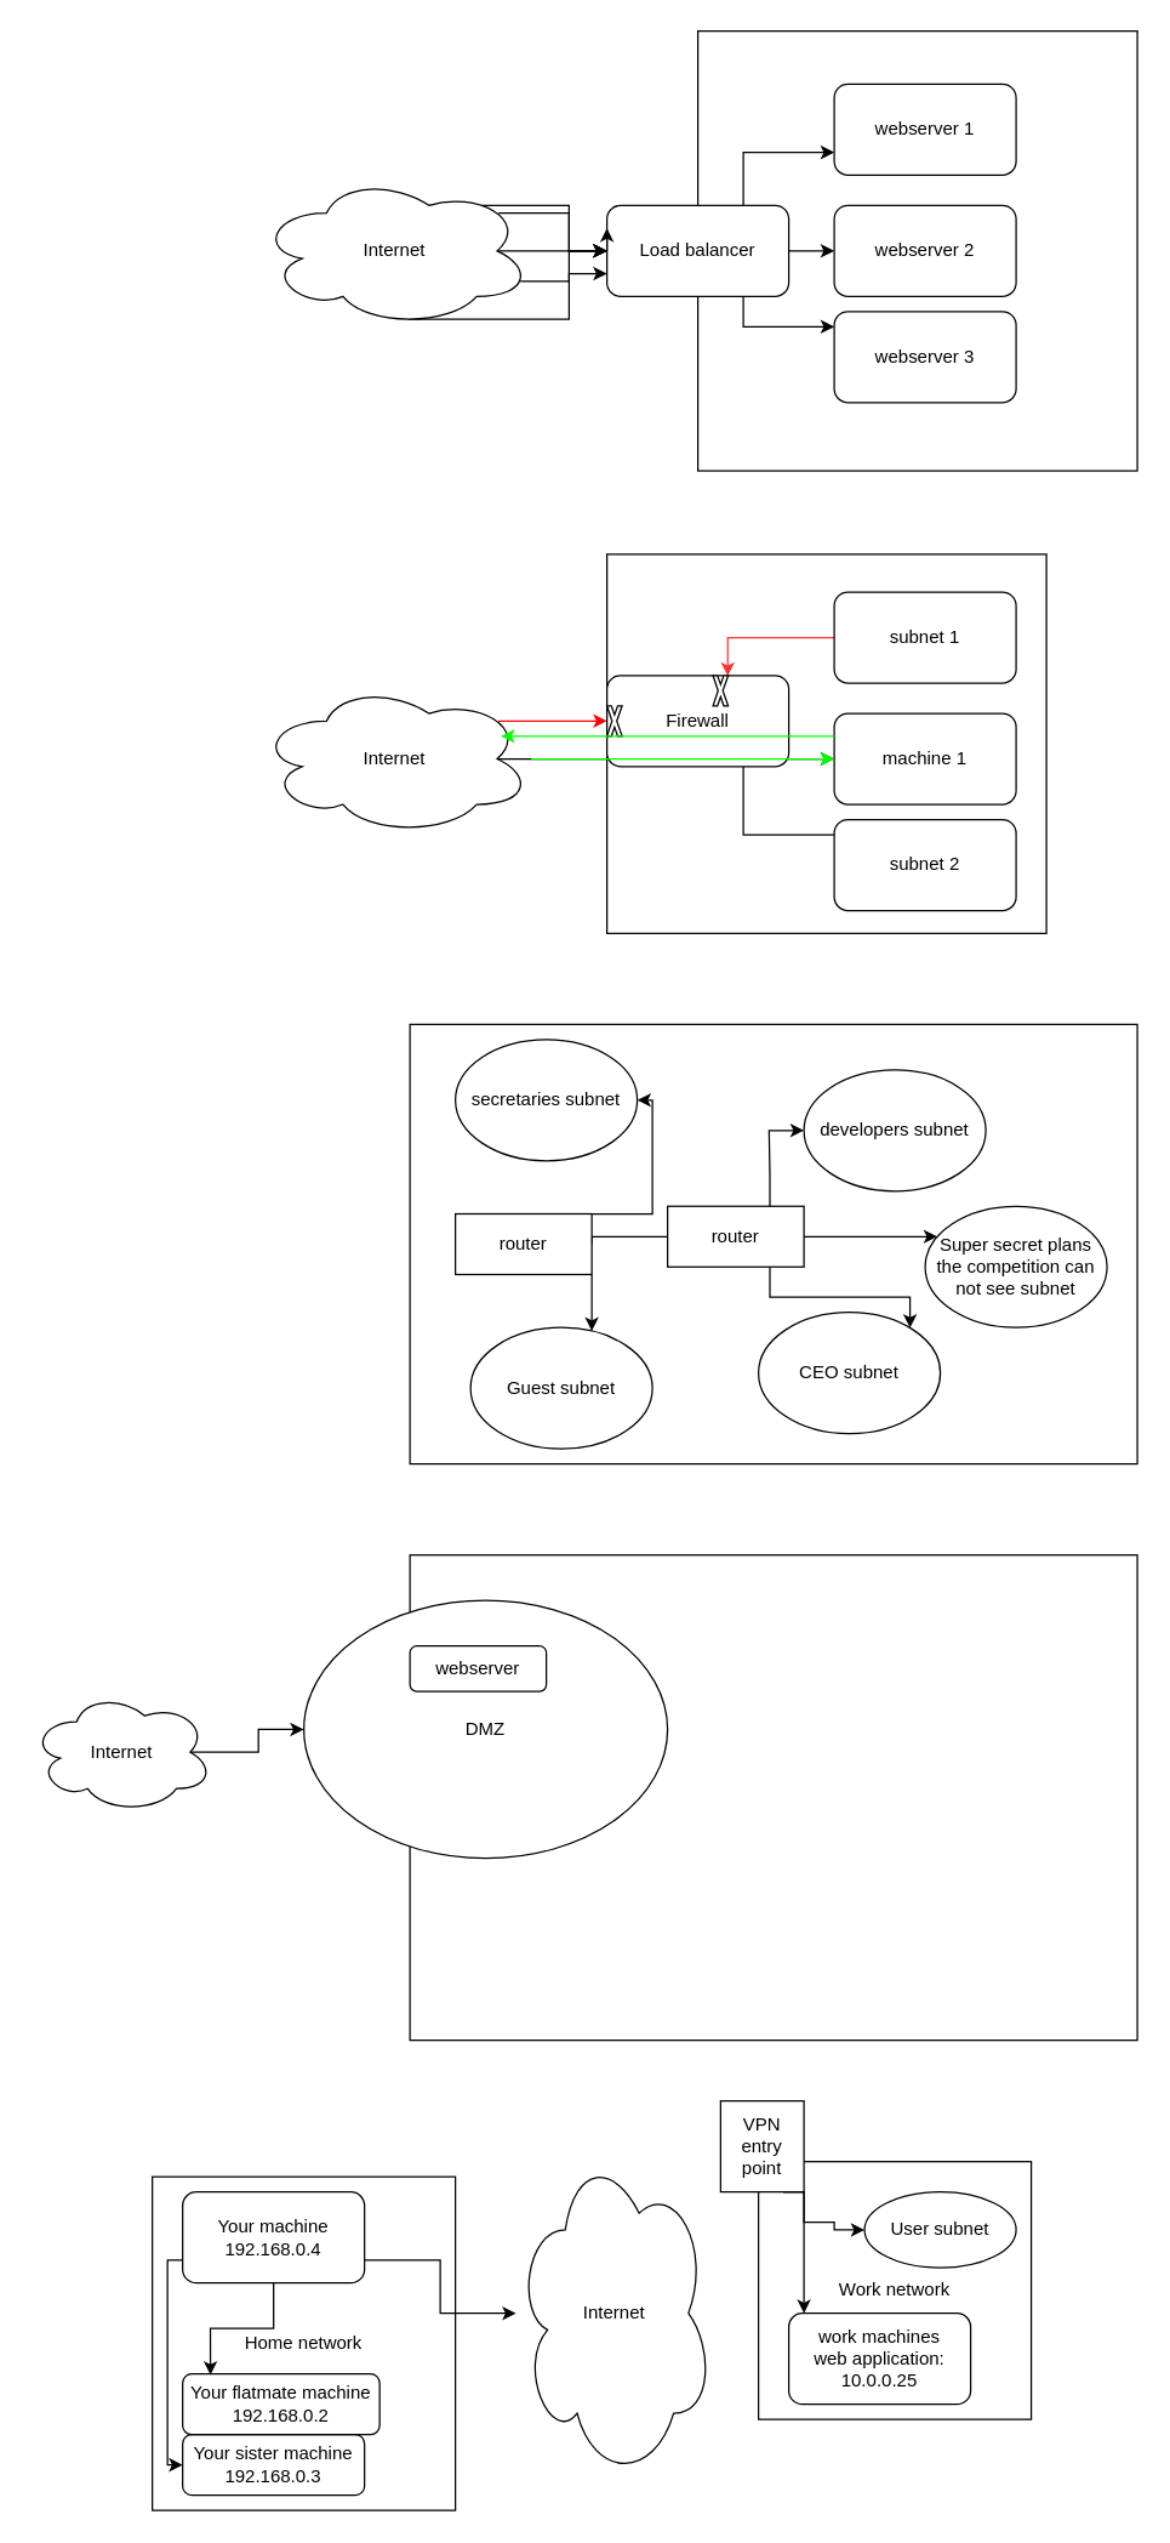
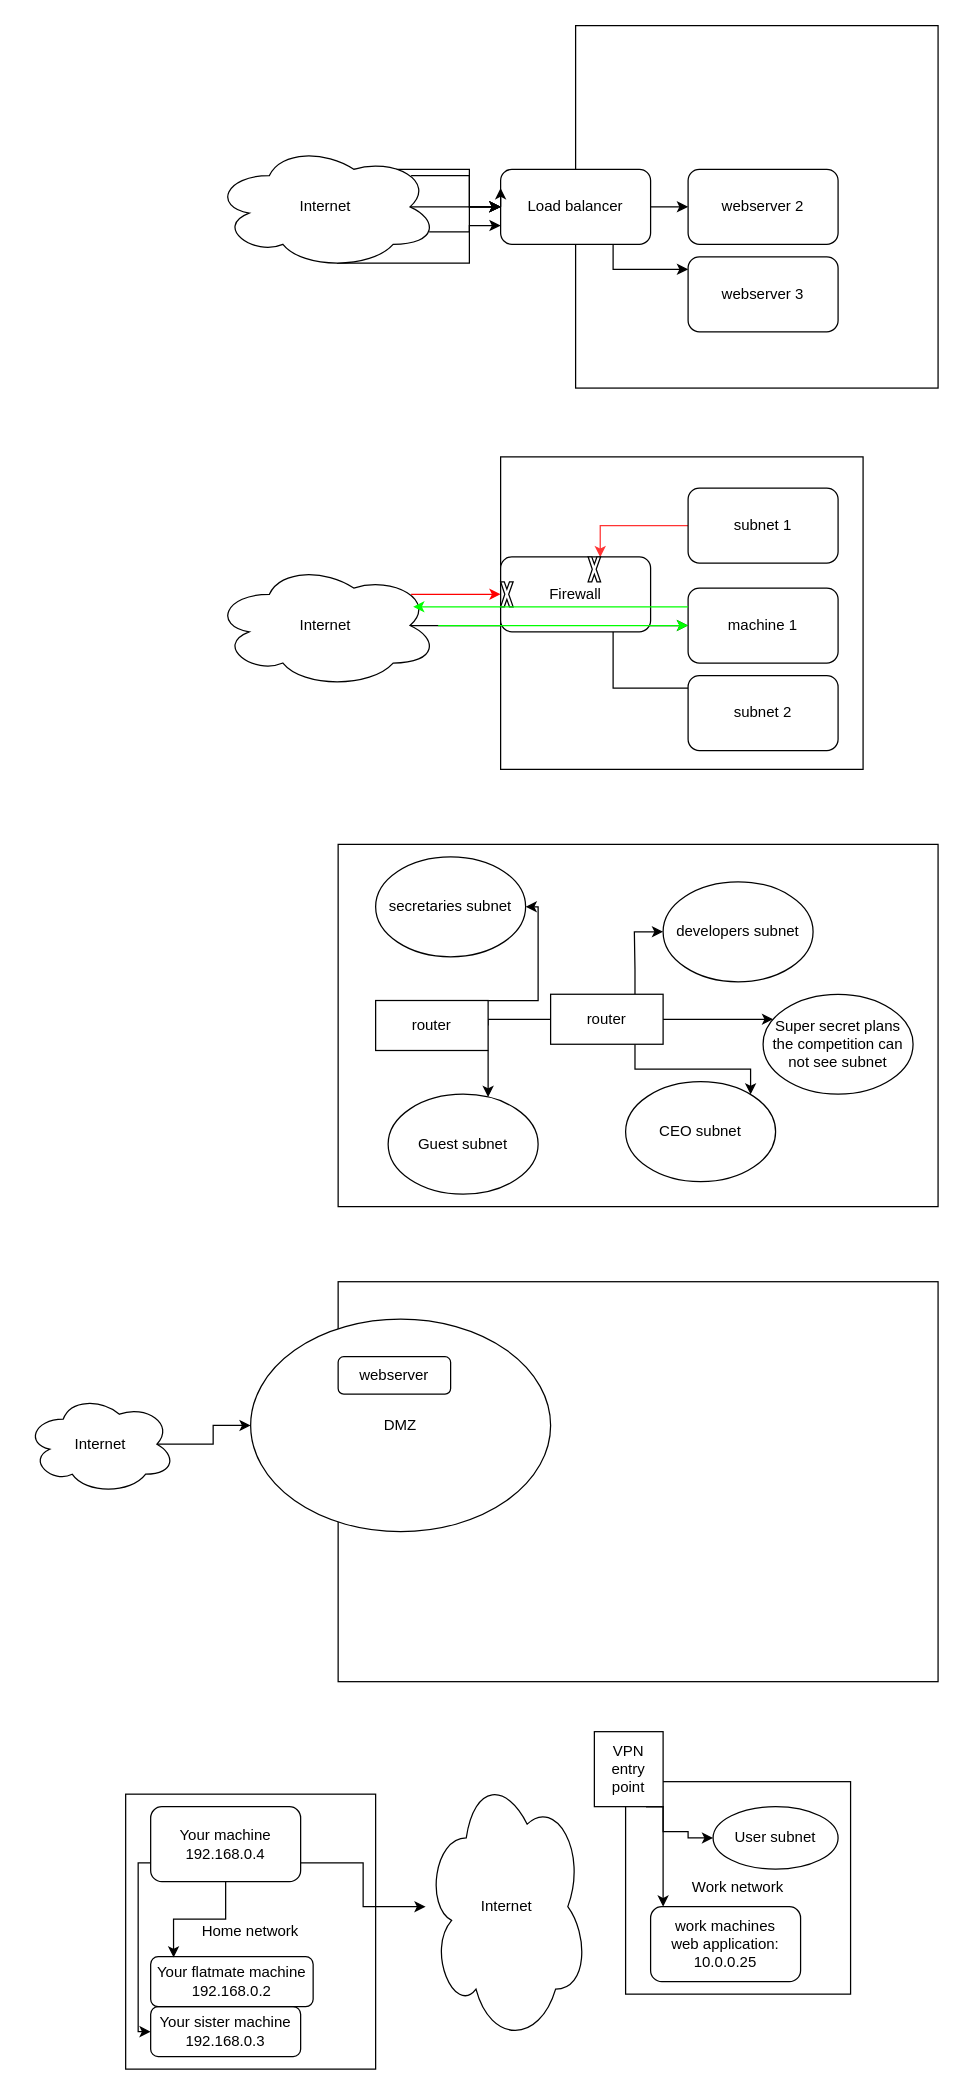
  <mxCell id="0" />
  <mxCell id="1" parent="0" />
  <mxCell id="2" value="" style="verticalLabelPosition=bottom;verticalAlign=top;html=1;shape=mxgraph.basic.rect;fillColor2=none;strokeWidth=1;size=20;indent=5;" vertex="1" parent="1"><mxGeometry x="400" y="365" width="290" height="250" as="geometry" /></mxCell>
  <mxCell id="3" style="edgeStyle=orthogonalEdgeStyle;rounded=0;orthogonalLoop=1;jettySize=auto;html=1;exitX=0.875;exitY=0.5;exitDx=0;exitDy=0;exitPerimeter=0;" edge="1" parent="1" source="8" target="13"><mxGeometry relative="1" as="geometry" /></mxCell>
  <mxCell id="4" style="edgeStyle=orthogonalEdgeStyle;rounded=0;orthogonalLoop=1;jettySize=auto;html=1;exitX=0.96;exitY=0.7;exitDx=0;exitDy=0;exitPerimeter=0;" edge="1" parent="1" source="8" target="13"><mxGeometry relative="1" as="geometry" /></mxCell>
  <mxCell id="5" style="edgeStyle=orthogonalEdgeStyle;rounded=0;orthogonalLoop=1;jettySize=auto;html=1;exitX=0.88;exitY=0.25;exitDx=0;exitDy=0;exitPerimeter=0;" edge="1" parent="1" source="8" target="13"><mxGeometry relative="1" as="geometry" /></mxCell>
  <mxCell id="6" style="edgeStyle=orthogonalEdgeStyle;rounded=0;orthogonalLoop=1;jettySize=auto;html=1;exitX=0.625;exitY=0.2;exitDx=0;exitDy=0;exitPerimeter=0;" edge="1" parent="1" source="8" target="13"><mxGeometry relative="1" as="geometry" /></mxCell>
  <mxCell id="7" style="edgeStyle=orthogonalEdgeStyle;rounded=0;orthogonalLoop=1;jettySize=auto;html=1;exitX=0.55;exitY=0.95;exitDx=0;exitDy=0;exitPerimeter=0;entryX=0;entryY=0.75;entryDx=0;entryDy=0;" edge="1" parent="1" source="8" target="13"><mxGeometry relative="1" as="geometry" /></mxCell>
  <mxCell id="8" value="Internet" style="ellipse;shape=cloud;whiteSpace=wrap;html=1;" vertex="1" parent="1"><mxGeometry x="170" y="115" width="180" height="100" as="geometry" /></mxCell>
  <mxCell id="9" value="" style="whiteSpace=wrap;html=1;aspect=fixed;" vertex="1" parent="1"><mxGeometry x="460" y="20" width="290" height="290" as="geometry" /></mxCell>
- <mxCell id="10" style="edgeStyle=orthogonalEdgeStyle;rounded=0;orthogonalLoop=1;jettySize=auto;html=1;exitX=0.75;exitY=0;exitDx=0;exitDy=0;entryX=0;entryY=0.75;entryDx=0;entryDy=0;" edge="1" parent="1" source="13" target="14"><mxGeometry relative="1" as="geometry"><Array as="points"><mxPoint x="490" y="100" /></Array></mxGeometry></mxCell>
  <mxCell id="11" style="edgeStyle=orthogonalEdgeStyle;rounded=0;orthogonalLoop=1;jettySize=auto;html=1;exitX=0.75;exitY=1;exitDx=0;exitDy=0;" edge="1" parent="1" source="13" target="15"><mxGeometry relative="1" as="geometry"><Array as="points"><mxPoint x="490" y="215" /></Array></mxGeometry></mxCell>
  <mxCell id="12" style="edgeStyle=orthogonalEdgeStyle;rounded=0;orthogonalLoop=1;jettySize=auto;html=1;exitX=1;exitY=0.5;exitDx=0;exitDy=0;" edge="1" parent="1" source="13" target="16"><mxGeometry relative="1" as="geometry" /></mxCell>
  <mxCell id="13" value="Load balancer" style="rounded=1;whiteSpace=wrap;html=1;" vertex="1" parent="1"><mxGeometry x="400" y="135" width="120" height="60" as="geometry" /></mxCell>
- <mxCell id="14" value="webserver 1" style="rounded=1;whiteSpace=wrap;html=1;" vertex="1" parent="1"><mxGeometry x="550" y="55" width="120" height="60" as="geometry" /></mxCell>
  <mxCell id="15" value="webserver 3" style="rounded=1;whiteSpace=wrap;html=1;" vertex="1" parent="1"><mxGeometry x="550" y="205" width="120" height="60" as="geometry" /></mxCell>
  <mxCell id="16" value="webserver 2" style="rounded=1;whiteSpace=wrap;html=1;" vertex="1" parent="1"><mxGeometry x="550" y="135" width="120" height="60" as="geometry" /></mxCell>
  <mxCell id="17" style="edgeStyle=orthogonalEdgeStyle;rounded=0;orthogonalLoop=1;jettySize=auto;html=1;exitX=0;exitY=0.5;exitDx=0;exitDy=0;entryX=0;entryY=0.25;entryDx=0;entryDy=0;" edge="1" parent="1" source="13" target="13"><mxGeometry relative="1" as="geometry" /></mxCell>
  <mxCell id="18" style="edgeStyle=orthogonalEdgeStyle;rounded=0;orthogonalLoop=1;jettySize=auto;html=1;exitX=0.875;exitY=0.5;exitDx=0;exitDy=0;exitPerimeter=0;" edge="1" parent="1" source="20" target="25"><mxGeometry relative="1" as="geometry" /></mxCell>
  <mxCell id="19" style="edgeStyle=orthogonalEdgeStyle;rounded=0;orthogonalLoop=1;jettySize=auto;html=1;exitX=0.88;exitY=0.25;exitDx=0;exitDy=0;exitPerimeter=0;strokeColor=#FF0000;" edge="1" parent="1" source="20" target="26"><mxGeometry relative="1" as="geometry" /></mxCell>
  <mxCell id="20" value="Internet" style="ellipse;shape=cloud;whiteSpace=wrap;html=1;" vertex="1" parent="1"><mxGeometry x="170" y="450" width="180" height="100" as="geometry" /></mxCell>
  <mxCell id="21" style="edgeStyle=orthogonalEdgeStyle;rounded=0;orthogonalLoop=1;jettySize=auto;html=1;exitX=0.75;exitY=1;exitDx=0;exitDy=0;endArrow=none;" edge="1" parent="1" source="26" target="24"><mxGeometry relative="1" as="geometry"><Array as="points"><mxPoint x="490" y="550" /></Array></mxGeometry></mxCell>
  <mxCell id="22" style="edgeStyle=orthogonalEdgeStyle;rounded=0;orthogonalLoop=1;jettySize=auto;html=1;exitX=0;exitY=0.5;exitDx=0;exitDy=0;entryX=0.664;entryY=0.005;entryDx=0;entryDy=0;entryPerimeter=0;strokeColor=#FF3333;" edge="1" parent="1" source="23" target="26"><mxGeometry relative="1" as="geometry" /></mxCell>
  <mxCell id="23" value="subnet 1" style="rounded=1;whiteSpace=wrap;html=1;" vertex="1" parent="1"><mxGeometry x="550" y="390" width="120" height="60" as="geometry" /></mxCell>
  <mxCell id="24" value="subnet 2" style="rounded=1;whiteSpace=wrap;html=1;" vertex="1" parent="1"><mxGeometry x="550" y="540" width="120" height="60" as="geometry" /></mxCell>
  <mxCell id="25" value="machine 1" style="rounded=1;whiteSpace=wrap;html=1;" vertex="1" parent="1"><mxGeometry x="550" y="470" width="120" height="60" as="geometry" /></mxCell>
  <mxCell id="26" value="Firewall" style="rounded=1;whiteSpace=wrap;html=1;" vertex="1" parent="1"><mxGeometry x="400" y="445" width="120" height="60" as="geometry" /></mxCell>
  <mxCell id="27" style="edgeStyle=orthogonalEdgeStyle;rounded=0;orthogonalLoop=1;jettySize=auto;html=1;strokeColor=#00FF00;" edge="1" parent="1" source="20" target="25"><mxGeometry relative="1" as="geometry" /></mxCell>
  <mxCell id="28" value="" style="verticalLabelPosition=bottom;verticalAlign=top;html=1;shape=mxgraph.basic.x" vertex="1" parent="1"><mxGeometry x="400" y="465" width="10" height="20" as="geometry" /></mxCell>
  <mxCell id="29" value="" style="verticalLabelPosition=bottom;verticalAlign=top;html=1;shape=mxgraph.basic.x" vertex="1" parent="1"><mxGeometry x="470" y="445" width="10" height="20" as="geometry" /></mxCell>
  <mxCell id="30" style="edgeStyle=orthogonalEdgeStyle;rounded=0;orthogonalLoop=1;jettySize=auto;html=1;exitX=0;exitY=0.25;exitDx=0;exitDy=0;entryX=0.889;entryY=0.35;entryDx=0;entryDy=0;entryPerimeter=0;strokeColor=#00FF00;" edge="1" parent="1" source="25" target="20"><mxGeometry relative="1" as="geometry" /></mxCell>
  <mxCell id="31" value="" style="verticalLabelPosition=bottom;verticalAlign=top;html=1;shape=mxgraph.basic.rect;fillColor2=none;strokeWidth=1;size=20;indent=5;" vertex="1" parent="1"><mxGeometry x="270" y="675" width="480" height="290" as="geometry" /></mxCell>
  <mxCell id="32" value="secretaries subnet" style="ellipse;whiteSpace=wrap;html=1;" vertex="1" parent="1"><mxGeometry x="300" y="685" width="120" height="80" as="geometry" /></mxCell>
  <mxCell id="33" value="Guest subnet" style="ellipse;whiteSpace=wrap;html=1;" vertex="1" parent="1"><mxGeometry x="310" y="875" width="120" height="80" as="geometry" /></mxCell>
  <mxCell id="34" value="Super secret plans the competition can not see subnet" style="ellipse;whiteSpace=wrap;html=1;" vertex="1" parent="1"><mxGeometry x="610" y="795" width="120" height="80" as="geometry" /></mxCell>
  <mxCell id="35" style="edgeStyle=orthogonalEdgeStyle;rounded=0;orthogonalLoop=1;jettySize=auto;html=1;exitX=1;exitY=0.5;exitDx=0;exitDy=0;" edge="1" parent="1" source="38" target="34"><mxGeometry relative="1" as="geometry"><Array as="points"><mxPoint x="390" y="815" /></Array></mxGeometry></mxCell>
  <mxCell id="36" style="edgeStyle=orthogonalEdgeStyle;rounded=0;orthogonalLoop=1;jettySize=auto;html=1;exitX=1;exitY=1;exitDx=0;exitDy=0;strokeColor=#000000;" edge="1" parent="1" source="38" target="33"><mxGeometry relative="1" as="geometry"><Array as="points"><mxPoint x="410" y="875" /><mxPoint x="410" y="875" /></Array></mxGeometry></mxCell>
  <mxCell id="37" style="edgeStyle=orthogonalEdgeStyle;rounded=0;orthogonalLoop=1;jettySize=auto;html=1;exitX=1;exitY=0;exitDx=0;exitDy=0;strokeColor=#000000;" edge="1" parent="1" source="38" target="32"><mxGeometry relative="1" as="geometry"><Array as="points"><mxPoint x="430" y="725" /></Array></mxGeometry></mxCell>
  <mxCell id="38" value="&lt;div&gt;router&lt;/div&gt;" style="rounded=0;whiteSpace=wrap;html=1;" vertex="1" parent="1"><mxGeometry x="300" y="800" width="90" height="40" as="geometry" /></mxCell>
  <mxCell id="39" value="developers subnet" style="ellipse;whiteSpace=wrap;html=1;" vertex="1" parent="1"><mxGeometry x="530" y="705" width="120" height="80" as="geometry" /></mxCell>
  <mxCell id="40" value="CEO subnet" style="ellipse;whiteSpace=wrap;html=1;" vertex="1" parent="1"><mxGeometry x="500" y="865" width="120" height="80" as="geometry" /></mxCell>
  <mxCell id="41" style="edgeStyle=orthogonalEdgeStyle;rounded=0;orthogonalLoop=1;jettySize=auto;html=1;exitX=0.75;exitY=0;exitDx=0;exitDy=0;strokeColor=#000000;" edge="1" parent="1" source="43" target="39"><mxGeometry relative="1" as="geometry"><Array as="points"><mxPoint x="507" y="775" /><mxPoint x="507" y="775" /><mxPoint x="507" y="745" /></Array></mxGeometry></mxCell>
  <mxCell id="42" style="edgeStyle=orthogonalEdgeStyle;rounded=0;orthogonalLoop=1;jettySize=auto;html=1;exitX=0.75;exitY=1;exitDx=0;exitDy=0;strokeColor=#000000;" edge="1" parent="1" source="43" target="40"><mxGeometry relative="1" as="geometry"><Array as="points"><mxPoint x="507" y="855" /><mxPoint x="600" y="855" /></Array></mxGeometry></mxCell>
  <mxCell id="43" value="&lt;div&gt;router&lt;/div&gt;" style="rounded=0;whiteSpace=wrap;html=1;" vertex="1" parent="1"><mxGeometry x="440" y="795" width="90" height="40" as="geometry" /></mxCell>
  <mxCell id="44" value="" style="rounded=0;whiteSpace=wrap;html=1;" vertex="1" parent="1"><mxGeometry x="270" y="1025" width="480" height="320" as="geometry" /></mxCell>
  <mxCell id="45" value="DMZ" style="ellipse;whiteSpace=wrap;html=1;" vertex="1" parent="1"><mxGeometry x="200" y="1055" width="240" height="170" as="geometry" /></mxCell>
  <mxCell id="46" value="webserver" style="rounded=1;whiteSpace=wrap;html=1;" vertex="1" parent="1"><mxGeometry x="270" y="1085" width="90" height="30" as="geometry" /></mxCell>
  <mxCell id="47" style="edgeStyle=orthogonalEdgeStyle;rounded=0;orthogonalLoop=1;jettySize=auto;html=1;exitX=0.875;exitY=0.5;exitDx=0;exitDy=0;exitPerimeter=0;strokeColor=#000000;" edge="1" parent="1" source="48" target="45"><mxGeometry relative="1" as="geometry" /></mxCell>
  <mxCell id="48" value="Internet" style="ellipse;shape=cloud;whiteSpace=wrap;html=1;" vertex="1" parent="1"><mxGeometry x="20" y="1115" width="120" height="80" as="geometry" /></mxCell>
  <mxCell id="49" value="Work network" style="rounded=0;whiteSpace=wrap;html=1;" vertex="1" parent="1"><mxGeometry x="500" y="1425" width="180" height="170" as="geometry" /></mxCell>
  <mxCell id="50" value="&lt;div&gt;work machines&lt;/div&gt;&lt;div&gt;web application: 10.0.0.25&lt;br&gt;&lt;/div&gt;" style="rounded=1;whiteSpace=wrap;html=1;" vertex="1" parent="1"><mxGeometry x="520" y="1525" width="120" height="60" as="geometry" /></mxCell>
  <mxCell id="51" value="Home network" style="rounded=0;whiteSpace=wrap;html=1;" vertex="1" parent="1"><mxGeometry x="100" y="1435" width="200" height="220" as="geometry" /></mxCell>
  <mxCell id="52" value="&lt;div&gt;Your sister machine&lt;/div&gt;&lt;div&gt;192.168.0.3&lt;br&gt;&lt;/div&gt;" style="rounded=1;whiteSpace=wrap;html=1;" vertex="1" parent="1"><mxGeometry x="120" y="1605" width="120" height="40" as="geometry" /></mxCell>
  <mxCell id="53" value="&lt;div&gt;Your flatmate machine&lt;/div&gt;&lt;div&gt;192.168.0.2&lt;br&gt;&lt;/div&gt;" style="rounded=1;whiteSpace=wrap;html=1;" vertex="1" parent="1"><mxGeometry x="120" y="1565" width="130" height="40" as="geometry" /></mxCell>
  <mxCell id="54" style="edgeStyle=orthogonalEdgeStyle;rounded=0;orthogonalLoop=1;jettySize=auto;html=1;exitX=0.5;exitY=1;exitDx=0;exitDy=0;entryX=0.141;entryY=0.016;entryDx=0;entryDy=0;entryPerimeter=0;strokeColor=#000000;" edge="1" parent="1" source="57" target="53"><mxGeometry relative="1" as="geometry" /></mxCell>
  <mxCell id="55" style="edgeStyle=orthogonalEdgeStyle;rounded=0;orthogonalLoop=1;jettySize=auto;html=1;exitX=0;exitY=0.75;exitDx=0;exitDy=0;strokeColor=#000000;" edge="1" parent="1" source="57" target="52"><mxGeometry relative="1" as="geometry"><Array as="points"><mxPoint x="110" y="1490" /><mxPoint x="110" y="1625" /></Array></mxGeometry></mxCell>
  <mxCell id="56" style="edgeStyle=orthogonalEdgeStyle;rounded=0;orthogonalLoop=1;jettySize=auto;html=1;exitX=1;exitY=0.75;exitDx=0;exitDy=0;strokeColor=#000000;" edge="1" parent="1" source="57" target="58"><mxGeometry relative="1" as="geometry" /></mxCell>
  <mxCell id="57" value="&lt;div&gt;Your machine&lt;/div&gt;&lt;div&gt;192.168.0.4&lt;br&gt;&lt;/div&gt;" style="rounded=1;whiteSpace=wrap;html=1;" vertex="1" parent="1"><mxGeometry x="120" y="1445" width="120" height="60" as="geometry" /></mxCell>
  <mxCell id="58" value="Internet" style="ellipse;shape=cloud;whiteSpace=wrap;html=1;" vertex="1" parent="1"><mxGeometry x="340" y="1415" width="130" height="220" as="geometry" /></mxCell>
  <mxCell id="59" value="User subnet" style="ellipse;whiteSpace=wrap;html=1;" vertex="1" parent="1"><mxGeometry x="570" y="1445" width="100" height="50" as="geometry" /></mxCell>
  <mxCell id="60" style="edgeStyle=orthogonalEdgeStyle;rounded=0;orthogonalLoop=1;jettySize=auto;html=1;exitX=0.75;exitY=1;exitDx=0;exitDy=0;strokeColor=#000000;" edge="1" parent="1" source="62" target="59"><mxGeometry relative="1" as="geometry"><Array as="points"><mxPoint x="530" y="1445" /><mxPoint x="530" y="1465" /><mxPoint x="550" y="1465" /><mxPoint x="550" y="1470" /></Array></mxGeometry></mxCell>
  <mxCell id="61" style="edgeStyle=orthogonalEdgeStyle;rounded=0;orthogonalLoop=1;jettySize=auto;html=1;exitX=0.75;exitY=1;exitDx=0;exitDy=0;strokeColor=#000000;" edge="1" parent="1" source="62" target="50"><mxGeometry relative="1" as="geometry"><Array as="points"><mxPoint x="530" y="1445" /></Array></mxGeometry></mxCell>
  <mxCell id="62" value="VPN entry point" style="rounded=0;whiteSpace=wrap;html=1;" vertex="1" parent="1"><mxGeometry x="475" y="1385" width="55" height="60" as="geometry" /></mxCell>
